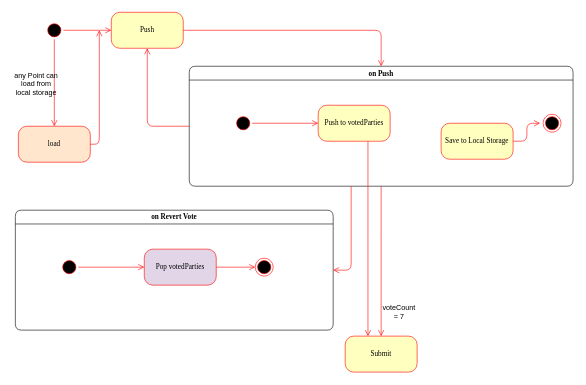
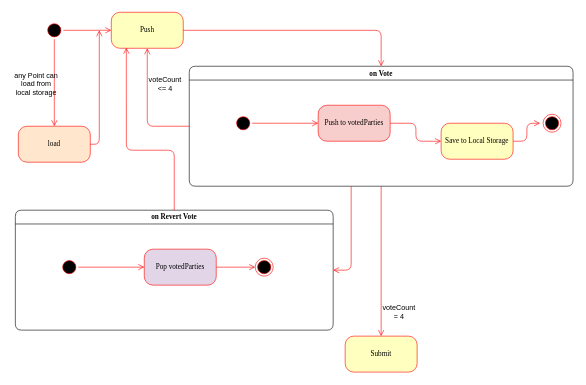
  <mxCell id="0" />
  <mxCell id="1" parent="0" />
  <mxCell id="2" value="" style="ellipse;html=1;shape=startState;fillColor=#000000;strokeColor=#ff0000;rounded=1;shadow=0;comic=0;labelBackgroundColor=none;fontFamily=Verdana;fontSize=12;fontColor=#000000;align=center;direction=south;" parent="1" vertex="1"><mxGeometry x="75" y="35" width="30" height="30" as="geometry" /></mxCell>
  <mxCell id="3" value="Push" style="rounded=1;whiteSpace=wrap;html=1;arcSize=24;fillColor=#ffffc0;strokeColor=#ff0000;shadow=0;comic=0;labelBackgroundColor=none;fontFamily=Verdana;fontSize=12;fontColor=#000000;align=center;" parent="1" vertex="1"><mxGeometry x="185" y="20" width="120" height="60" as="geometry" /></mxCell>
- <mxCell id="4" value="on Push" style="swimlane;whiteSpace=wrap;html=1;rounded=1;shadow=0;comic=0;labelBackgroundColor=none;strokeWidth=1;fontFamily=Verdana;fontSize=12;align=center;" parent="1" vertex="1"><mxGeometry x="315" y="110" width="640" height="200" as="geometry" /></mxCell>
- <mxCell id="5" style="edgeStyle=elbowEdgeStyle;html=1;labelBackgroundColor=none;endArrow=open;endSize=8;strokeColor=#ff0000;fontFamily=Verdana;fontSize=12;align=left;" parent="4" source="6" target="17" edge="1"><mxGeometry relative="1" as="geometry" /></mxCell>
- <mxCell id="6" value="Push to votedParties" style="rounded=1;whiteSpace=wrap;html=1;arcSize=24;fillColor=#ffffc0;strokeColor=#ff0000;shadow=0;comic=0;labelBackgroundColor=none;fontFamily=Verdana;fontSize=12;fontColor=#000000;align=center;" parent="4" vertex="1"><mxGeometry x="215" y="65" width="120" height="60" as="geometry" /></mxCell>
+ <mxCell id="4" value="on Vote" style="swimlane;whiteSpace=wrap;html=1;rounded=1;shadow=0;comic=0;labelBackgroundColor=none;strokeWidth=1;fontFamily=Verdana;fontSize=12;align=center;" parent="1" vertex="1"><mxGeometry x="315" y="110" width="640" height="200" as="geometry" /></mxCell>
+ <mxCell id="5" style="edgeStyle=elbowEdgeStyle;html=1;labelBackgroundColor=none;endArrow=open;endSize=8;strokeColor=#ff0000;fontFamily=Verdana;fontSize=12;align=left;" parent="4" source="6" target="11" edge="1"><mxGeometry relative="1" as="geometry" /></mxCell>
+ <mxCell id="6" value="Push to votedParties" style="rounded=1;whiteSpace=wrap;html=1;arcSize=24;fillColor=#f8cecc;strokeColor=#ff0000;shadow=0;comic=0;labelBackgroundColor=none;fontFamily=Verdana;fontSize=12;fontColor=#000000;align=center;" parent="4" vertex="1"><mxGeometry x="215" y="65" width="120" height="60" as="geometry" /></mxCell>
  <mxCell id="7" value="" style="ellipse;html=1;shape=endState;fillColor=#000000;strokeColor=#ff0000;rounded=1;shadow=0;comic=0;labelBackgroundColor=none;fontFamily=Verdana;fontSize=12;fontColor=#000000;align=center;" parent="4" vertex="1"><mxGeometry x="590" y="80" width="30" height="30" as="geometry" /></mxCell>
  <mxCell id="8" style="edgeStyle=elbowEdgeStyle;html=1;labelBackgroundColor=none;endArrow=open;endSize=8;strokeColor=#ff0000;fontFamily=Verdana;fontSize=12;align=left;" parent="4" source="9" target="6" edge="1"><mxGeometry relative="1" as="geometry" /></mxCell>
  <mxCell id="9" value="" style="ellipse;html=1;shape=startState;fillColor=#000000;strokeColor=#ff0000;rounded=1;shadow=0;comic=0;labelBackgroundColor=none;fontFamily=Verdana;fontSize=12;fontColor=#000000;align=center;direction=south;" parent="4" vertex="1"><mxGeometry x="75" y="80" width="30" height="30" as="geometry" /></mxCell>
  <mxCell id="10" style="edgeStyle=elbowEdgeStyle;html=1;labelBackgroundColor=none;endArrow=open;endSize=8;strokeColor=#ff0000;fontFamily=Verdana;fontSize=12;align=left;" parent="4" source="11" edge="1"><mxGeometry relative="1" as="geometry"><mxPoint x="585" y="95.0" as="targetPoint" /></mxGeometry></mxCell>
  <mxCell id="11" value="Save to Local Storage" style="rounded=1;whiteSpace=wrap;html=1;arcSize=24;fillColor=#ffffc0;strokeColor=#ff0000;shadow=0;comic=0;labelBackgroundColor=none;fontFamily=Verdana;fontSize=12;fontColor=#000000;align=center;" parent="4" vertex="1"><mxGeometry x="420" y="95" width="120" height="60" as="geometry" /></mxCell>
  <mxCell id="12" style="edgeStyle=orthogonalEdgeStyle;html=1;labelBackgroundColor=none;endArrow=open;endSize=8;strokeColor=#ff0000;fontFamily=Verdana;fontSize=12;align=left;" parent="1" source="2" target="3" edge="1"><mxGeometry relative="1" as="geometry" /></mxCell>
  <mxCell id="13" style="edgeStyle=orthogonalEdgeStyle;html=1;labelBackgroundColor=none;endArrow=open;endSize=8;strokeColor=#ff0000;fontFamily=Verdana;fontSize=12;align=left;exitX=1;exitY=0.5;exitDx=0;exitDy=0;entryX=0.5;entryY=0;entryDx=0;entryDy=0;" parent="1" source="3" target="4" edge="1"><mxGeometry relative="1" as="geometry"><Array as="points"><mxPoint x="635" y="50" /></Array><mxPoint x="385" y="50" as="targetPoint" /></mxGeometry></mxCell>
  <mxCell id="14" style="edgeStyle=orthogonalEdgeStyle;html=1;labelBackgroundColor=none;endArrow=open;endSize=8;strokeColor=#ff0000;fontFamily=Verdana;fontSize=12;align=left;exitX=0;exitY=0.5;exitDx=0;exitDy=0;entryX=0.5;entryY=1;entryDx=0;entryDy=0;" edge="1" parent="1" source="4" target="3"><mxGeometry relative="1" as="geometry"><Array as="points"><mxPoint x="245" y="210" /></Array><mxPoint x="375" y="490" as="sourcePoint" /><mxPoint x="705" y="550" as="targetPoint" /></mxGeometry></mxCell>
+ <mxCell id="15" value="voteCount &amp;lt;= 4" style="text;html=1;strokeColor=none;fillColor=none;align=center;verticalAlign=middle;whiteSpace=wrap;rounded=0;" vertex="1" parent="1"><mxGeometry x="255" y="130" width="40" height="20" as="geometry" /></mxCell>
  <mxCell id="16" style="edgeStyle=orthogonalEdgeStyle;html=1;labelBackgroundColor=none;endArrow=open;endSize=8;strokeColor=#ff0000;fontFamily=Verdana;fontSize=12;align=left;exitX=0.5;exitY=1;exitDx=0;exitDy=0;" edge="1" parent="1" source="4"><mxGeometry relative="1" as="geometry"><Array as="points"><mxPoint x="635" y="390" /><mxPoint x="635" y="390" /></Array><mxPoint x="415" y="500.06" as="sourcePoint" /><mxPoint x="635" y="560" as="targetPoint" /></mxGeometry></mxCell>
  <mxCell id="17" value="Submit" style="rounded=1;whiteSpace=wrap;html=1;arcSize=24;fillColor=#ffffc0;strokeColor=#ff0000;shadow=0;comic=0;labelBackgroundColor=none;fontFamily=Verdana;fontSize=12;fontColor=#000000;align=center;" vertex="1" parent="1"><mxGeometry x="575" y="560" width="120" height="60" as="geometry" /></mxCell>
- <mxCell id="18" value="voteCount = 7" style="text;html=1;strokeColor=none;fillColor=none;align=center;verticalAlign=middle;whiteSpace=wrap;rounded=0;" vertex="1" parent="1"><mxGeometry x="645" y="510" width="40" height="20" as="geometry" /></mxCell>
+ <mxCell id="18" value="voteCount = 4" style="text;html=1;strokeColor=none;fillColor=none;align=center;verticalAlign=middle;whiteSpace=wrap;rounded=0;" vertex="1" parent="1"><mxGeometry x="645" y="510" width="40" height="20" as="geometry" /></mxCell>
  <mxCell id="19" style="edgeStyle=orthogonalEdgeStyle;html=1;labelBackgroundColor=none;endArrow=open;endSize=8;strokeColor=#ff0000;fontFamily=Verdana;fontSize=12;align=left;entryX=1;entryY=0.5;entryDx=0;entryDy=0;" edge="1" parent="1" target="20"><mxGeometry relative="1" as="geometry"><Array as="points"><mxPoint x="585" y="450" /></Array><mxPoint x="585" y="310" as="sourcePoint" /><mxPoint x="735" y="420" as="targetPoint" /></mxGeometry></mxCell>
  <mxCell id="20" value="on Revert Vote" style="swimlane;whiteSpace=wrap;html=1;rounded=1;shadow=0;comic=0;labelBackgroundColor=none;strokeWidth=1;fontFamily=Verdana;fontSize=12;align=center;" vertex="1" parent="1"><mxGeometry x="25" y="350" width="530" height="200" as="geometry" /></mxCell>
  <mxCell id="21" style="edgeStyle=elbowEdgeStyle;html=1;labelBackgroundColor=none;endArrow=open;endSize=8;strokeColor=#ff0000;fontFamily=Verdana;fontSize=12;align=left;" edge="1" parent="20" source="22"><mxGeometry relative="1" as="geometry"><mxPoint x="400" y="95" as="targetPoint" /></mxGeometry></mxCell>
  <mxCell id="22" value="Pop votedParties" style="rounded=1;whiteSpace=wrap;html=1;arcSize=24;fillColor=#e1d5e7;strokeColor=#ff0000;shadow=0;comic=0;labelBackgroundColor=none;fontFamily=Verdana;fontSize=12;fontColor=#000000;align=center;" vertex="1" parent="20"><mxGeometry x="215" y="65" width="120" height="60" as="geometry" /></mxCell>
  <mxCell id="23" value="" style="ellipse;html=1;shape=endState;fillColor=#000000;strokeColor=#ff0000;rounded=1;shadow=0;comic=0;labelBackgroundColor=none;fontFamily=Verdana;fontSize=12;fontColor=#000000;align=center;" vertex="1" parent="20"><mxGeometry x="400" y="80" width="30" height="30" as="geometry" /></mxCell>
  <mxCell id="24" style="edgeStyle=elbowEdgeStyle;html=1;labelBackgroundColor=none;endArrow=open;endSize=8;strokeColor=#ff0000;fontFamily=Verdana;fontSize=12;align=left;" edge="1" parent="20" source="25" target="22"><mxGeometry relative="1" as="geometry" /></mxCell>
  <mxCell id="25" value="" style="ellipse;html=1;shape=startState;fillColor=#000000;strokeColor=#ff0000;rounded=1;shadow=0;comic=0;labelBackgroundColor=none;fontFamily=Verdana;fontSize=12;fontColor=#000000;align=center;direction=south;" vertex="1" parent="20"><mxGeometry x="75" y="80" width="30" height="30" as="geometry" /></mxCell>
  <mxCell id="26" style="edgeStyle=orthogonalEdgeStyle;html=1;labelBackgroundColor=none;endArrow=open;endSize=8;strokeColor=#ff0000;fontFamily=Verdana;fontSize=12;align=left;exitX=1;exitY=0.5;exitDx=0;exitDy=0;entryX=0.5;entryY=0;entryDx=0;entryDy=0;" edge="1" parent="1" source="2" target="27"><mxGeometry relative="1" as="geometry"><Array as="points" /><mxPoint x="105" y="390" as="sourcePoint" /><mxPoint x="90" y="450" as="targetPoint" /></mxGeometry></mxCell>
  <mxCell id="27" value="load" style="rounded=1;whiteSpace=wrap;html=1;arcSize=24;fillColor=#ffe6cc;strokeColor=#ff0000;shadow=0;comic=0;labelBackgroundColor=none;fontFamily=Verdana;fontSize=12;fontColor=#000000;align=center;" vertex="1" parent="1"><mxGeometry x="30" y="210" width="120" height="60" as="geometry" /></mxCell>
  <mxCell id="28" value="any Point can load from local storage" style="text;html=1;strokeColor=none;fillColor=none;align=center;verticalAlign=middle;whiteSpace=wrap;rounded=0;" vertex="1" parent="1"><mxGeometry x="20" y="130" width="80" height="20" as="geometry" /></mxCell>
  <mxCell id="29" style="edgeStyle=orthogonalEdgeStyle;html=1;labelBackgroundColor=none;endArrow=open;endSize=8;strokeColor=#ff0000;fontFamily=Verdana;fontSize=12;align=left;exitX=1;exitY=0.5;exitDx=0;exitDy=0;" edge="1" parent="1" source="27"><mxGeometry relative="1" as="geometry"><Array as="points"><mxPoint x="165" y="240" /></Array><mxPoint x="305" y="390" as="sourcePoint" /><mxPoint x="165" y="50" as="targetPoint" /></mxGeometry></mxCell>
+ <mxCell id="30" style="edgeStyle=orthogonalEdgeStyle;html=1;labelBackgroundColor=none;endArrow=open;endSize=8;strokeColor=#ff0000;fontFamily=Verdana;fontSize=12;align=left;exitX=0.5;exitY=0;exitDx=0;exitDy=0;entryX=0.209;entryY=0.984;entryDx=0;entryDy=0;entryPerimeter=0;" edge="1" parent="1" source="20" target="3"><mxGeometry relative="1" as="geometry"><mxPoint x="205" y="325" as="sourcePoint" /><mxPoint x="285" y="325" as="targetPoint" /><Array as="points"><mxPoint x="290" y="250" /><mxPoint x="210" y="250" /></Array></mxGeometry></mxCell>
